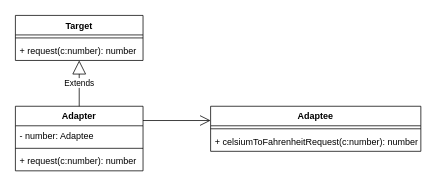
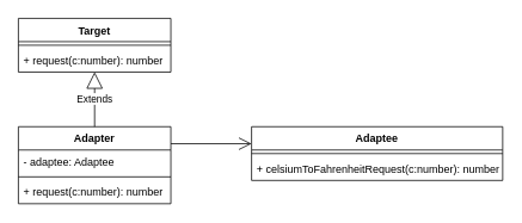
  <mxCell id="0" />
  <mxCell id="1" parent="0" />
  <mxCell id="2" value="Target" style="swimlane;fontStyle=1;align=center;verticalAlign=top;childLayout=stackLayout;horizontal=1;startSize=26;horizontalStack=0;resizeParent=1;resizeParentMax=0;resizeLast=0;collapsible=1;marginBottom=0;" vertex="1" parent="1"><mxGeometry x="20" y="20" width="170" height="60" as="geometry" /></mxCell>
  <mxCell id="3" value="" style="line;strokeWidth=1;fillColor=none;align=left;verticalAlign=middle;spacingTop=-1;spacingLeft=3;spacingRight=3;rotatable=0;labelPosition=right;points=[];portConstraint=eastwest;strokeColor=inherit;" vertex="1" parent="2"><mxGeometry y="26" width="170" height="8" as="geometry" /></mxCell>
  <mxCell id="4" value="+ request(c:number): number" style="text;strokeColor=none;fillColor=none;align=left;verticalAlign=top;spacingLeft=4;spacingRight=4;overflow=hidden;rotatable=0;points=[[0,0.5],[1,0.5]];portConstraint=eastwest;" vertex="1" parent="2"><mxGeometry y="34" width="170" height="26" as="geometry" /></mxCell>
  <mxCell id="5" value="Adapter" style="swimlane;fontStyle=1;align=center;verticalAlign=top;childLayout=stackLayout;horizontal=1;startSize=26;horizontalStack=0;resizeParent=1;resizeParentMax=0;resizeLast=0;collapsible=1;marginBottom=0;" vertex="1" parent="1"><mxGeometry x="20" y="141" width="170" height="86" as="geometry" /></mxCell>
- <mxCell id="6" value="- number: Adaptee" style="text;strokeColor=none;fillColor=none;align=left;verticalAlign=top;spacingLeft=4;spacingRight=4;overflow=hidden;rotatable=0;points=[[0,0.5],[1,0.5]];portConstraint=eastwest;" vertex="1" parent="5"><mxGeometry y="26" width="170" height="26" as="geometry" /></mxCell>
+ <mxCell id="6" value="- adaptee: Adaptee" style="text;strokeColor=none;fillColor=none;align=left;verticalAlign=top;spacingLeft=4;spacingRight=4;overflow=hidden;rotatable=0;points=[[0,0.5],[1,0.5]];portConstraint=eastwest;" vertex="1" parent="5"><mxGeometry y="26" width="170" height="26" as="geometry" /></mxCell>
  <mxCell id="7" value="" style="line;strokeWidth=1;fillColor=none;align=left;verticalAlign=middle;spacingTop=-1;spacingLeft=3;spacingRight=3;rotatable=0;labelPosition=right;points=[];portConstraint=eastwest;strokeColor=inherit;" vertex="1" parent="5"><mxGeometry y="52" width="170" height="8" as="geometry" /></mxCell>
  <mxCell id="8" value="+ request(c:number): number" style="text;strokeColor=none;fillColor=none;align=left;verticalAlign=top;spacingLeft=4;spacingRight=4;overflow=hidden;rotatable=0;points=[[0,0.5],[1,0.5]];portConstraint=eastwest;" vertex="1" parent="5"><mxGeometry y="60" width="170" height="26" as="geometry" /></mxCell>
  <mxCell id="9" value="Extends" style="endArrow=block;endSize=16;endFill=0;html=1;rounded=0;exitX=0.5;exitY=0;exitDx=0;exitDy=0;" edge="1" parent="1" source="5"><mxGeometry width="160" relative="1" as="geometry"><mxPoint x="20" y="70" as="sourcePoint" /><mxPoint x="105" y="80" as="targetPoint" /></mxGeometry></mxCell>
  <mxCell id="10" value="Adaptee" style="swimlane;fontStyle=1;align=center;verticalAlign=top;childLayout=stackLayout;horizontal=1;startSize=26;horizontalStack=0;resizeParent=1;resizeParentMax=0;resizeLast=0;collapsible=1;marginBottom=0;" vertex="1" parent="1"><mxGeometry x="280" y="141" width="280" height="60" as="geometry" /></mxCell>
  <mxCell id="11" value="" style="line;strokeWidth=1;fillColor=none;align=left;verticalAlign=middle;spacingTop=-1;spacingLeft=3;spacingRight=3;rotatable=0;labelPosition=right;points=[];portConstraint=eastwest;strokeColor=inherit;" vertex="1" parent="10"><mxGeometry y="26" width="280" height="8" as="geometry" /></mxCell>
  <mxCell id="12" value="+ celsiumToFahrenheitRequest(c:number): number" style="text;strokeColor=none;fillColor=none;align=left;verticalAlign=top;spacingLeft=4;spacingRight=4;overflow=hidden;rotatable=0;points=[[0,0.5],[1,0.5]];portConstraint=eastwest;" vertex="1" parent="10"><mxGeometry y="34" width="280" height="26" as="geometry" /></mxCell>
  <mxCell id="13" value="" style="endArrow=open;endFill=1;endSize=12;html=1;rounded=0;" edge="1" parent="1"><mxGeometry width="160" relative="1" as="geometry"><mxPoint x="190" y="160" as="sourcePoint" /><mxPoint x="280" y="160" as="targetPoint" /></mxGeometry></mxCell>
